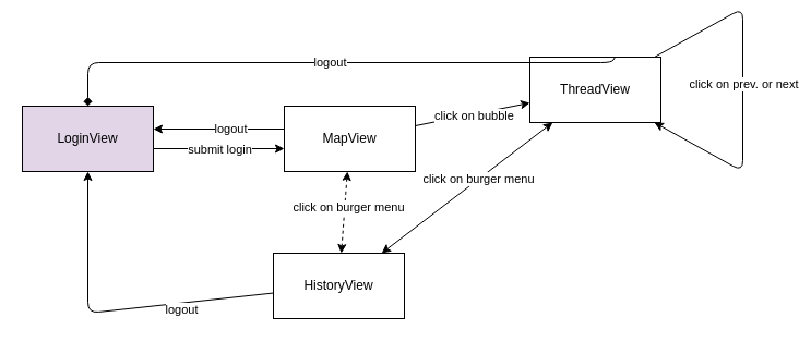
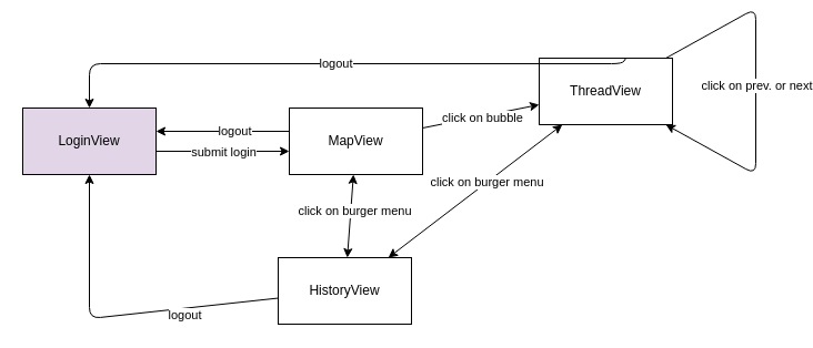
  <mxCell id="0" />
  <mxCell id="1" parent="0" />
  <mxCell id="2" value="MapView" style="rounded=0;whiteSpace=wrap;html=1;" parent="1" vertex="1"><mxGeometry x="260" y="65" width="120" height="60" as="geometry" /></mxCell>
  <mxCell id="3" value="ThreadView" style="rounded=0;whiteSpace=wrap;html=1;" parent="1" vertex="1"><mxGeometry x="485" y="20" width="120" height="60" as="geometry" /></mxCell>
  <mxCell id="4" value="HistoryView" style="rounded=0;whiteSpace=wrap;html=1;" parent="1" vertex="1"><mxGeometry x="250" y="200" width="120" height="60" as="geometry" /></mxCell>
  <mxCell id="5" value="LoginView" style="rounded=0;whiteSpace=wrap;html=1;fillColor=#e1d5e7;" parent="1" vertex="1"><mxGeometry x="20" y="65" width="120" height="60" as="geometry" /></mxCell>
  <mxCell id="6" value="" style="endArrow=classic;html=1;" parent="1" edge="1"><mxGeometry width="50" height="50" relative="1" as="geometry"><mxPoint x="140" y="104" as="sourcePoint" /><mxPoint x="260" y="104" as="targetPoint" /></mxGeometry></mxCell>
  <mxCell id="7" value="&lt;div&gt;submit login&lt;/div&gt;" style="edgeLabel;html=1;align=center;verticalAlign=middle;resizable=0;points=[];" parent="6" vertex="1" connectable="0"><mxGeometry x="-0.08" y="-2" relative="1" as="geometry"><mxPoint x="5" y="-2" as="offset" /></mxGeometry></mxCell>
  <mxCell id="8" value="" style="endArrow=classic;html=1;" parent="1" source="2" target="3" edge="1"><mxGeometry width="50" height="50" relative="1" as="geometry"><mxPoint x="410" y="195" as="sourcePoint" /><mxPoint x="530" y="195" as="targetPoint" /></mxGeometry></mxCell>
  <mxCell id="9" value="&lt;div&gt;click on bubble&lt;/div&gt;" style="edgeLabel;html=1;align=center;verticalAlign=middle;resizable=0;points=[];" parent="8" vertex="1" connectable="0"><mxGeometry x="-0.08" y="-2" relative="1" as="geometry"><mxPoint x="5" y="-2" as="offset" /></mxGeometry></mxCell>
- <mxCell id="10" value="" style="endArrow=classic;html=1;startArrow=classic;startFill=1;dashed=1;" parent="1" source="2" target="4" edge="1"><mxGeometry width="50" height="50" relative="1" as="geometry"><mxPoint x="274" y="185" as="sourcePoint" /><mxPoint x="394" y="185" as="targetPoint" /></mxGeometry></mxCell>
+ <mxCell id="10" value="" style="endArrow=classic;html=1;startArrow=classic;startFill=1;" parent="1" source="2" target="4" edge="1"><mxGeometry width="50" height="50" relative="1" as="geometry"><mxPoint x="274" y="185" as="sourcePoint" /><mxPoint x="394" y="185" as="targetPoint" /></mxGeometry></mxCell>
  <mxCell id="11" value="click on burger menu" style="edgeLabel;html=1;align=center;verticalAlign=middle;resizable=0;points=[];" parent="10" vertex="1" connectable="0"><mxGeometry x="-0.08" y="-2" relative="1" as="geometry"><mxPoint x="5" y="-2" as="offset" /></mxGeometry></mxCell>
  <mxCell id="12" value="" style="endArrow=classic;html=1;" parent="1" edge="1"><mxGeometry width="50" height="50" relative="1" as="geometry"><mxPoint x="260" y="86" as="sourcePoint" /><mxPoint x="140" y="86" as="targetPoint" /></mxGeometry></mxCell>
  <mxCell id="13" value="logout" style="edgeLabel;html=1;align=center;verticalAlign=middle;resizable=0;points=[];" parent="12" vertex="1" connectable="0"><mxGeometry x="-0.08" y="-2" relative="1" as="geometry"><mxPoint x="5" y="1" as="offset" /></mxGeometry></mxCell>
  <mxCell id="14" value="" style="endArrow=classic;html=1;startArrow=classic;startFill=1;" parent="1" source="3" target="4" edge="1"><mxGeometry width="50" height="50" relative="1" as="geometry"><mxPoint x="620" y="205" as="sourcePoint" /><mxPoint x="620" y="305" as="targetPoint" /></mxGeometry></mxCell>
  <mxCell id="15" value="click on burger menu" style="edgeLabel;html=1;align=center;verticalAlign=middle;resizable=0;points=[];" parent="14" vertex="1" connectable="0"><mxGeometry x="-0.08" y="-2" relative="1" as="geometry"><mxPoint x="5" y="-2" as="offset" /></mxGeometry></mxCell>
- <mxCell id="16" value="" style="endArrow=diamond;html=1;" parent="1" source="3" target="5" edge="1"><mxGeometry width="50" height="50" relative="1" as="geometry"><mxPoint x="380" y="5" as="sourcePoint" /><mxPoint x="80" y="25" as="targetPoint" /><Array as="points"><mxPoint x="560" y="25" /><mxPoint x="80" y="25" /></Array></mxGeometry></mxCell>
+ <mxCell id="16" value="" style="endArrow=classic;html=1;" parent="1" source="3" target="5" edge="1"><mxGeometry width="50" height="50" relative="1" as="geometry"><mxPoint x="380" y="5" as="sourcePoint" /><mxPoint x="80" y="25" as="targetPoint" /><Array as="points"><mxPoint x="560" y="25" /><mxPoint x="80" y="25" /></Array></mxGeometry></mxCell>
  <mxCell id="17" value="logout" style="edgeLabel;html=1;align=center;verticalAlign=middle;resizable=0;points=[];" parent="16" vertex="1" connectable="0"><mxGeometry x="-0.08" y="-2" relative="1" as="geometry"><mxPoint x="-22" y="1" as="offset" /></mxGeometry></mxCell>
  <mxCell id="18" value="" style="endArrow=classic;html=1;" parent="1" source="4" target="5" edge="1"><mxGeometry width="50" height="50" relative="1" as="geometry"><mxPoint x="230" y="254.71" as="sourcePoint" /><mxPoint x="110" y="254.71" as="targetPoint" /><Array as="points"><mxPoint x="80" y="255" /></Array></mxGeometry></mxCell>
  <mxCell id="19" value="logout" style="edgeLabel;html=1;align=center;verticalAlign=middle;resizable=0;points=[];" parent="18" vertex="1" connectable="0"><mxGeometry x="-0.08" y="-2" relative="1" as="geometry"><mxPoint x="53" y="2" as="offset" /></mxGeometry></mxCell>
  <mxCell id="20" value="" style="endArrow=classic;html=1;" parent="1" source="3" target="3" edge="1"><mxGeometry width="50" height="50" relative="1" as="geometry"><mxPoint x="630" y="5" as="sourcePoint" /><mxPoint x="750" y="5" as="targetPoint" /><Array as="points"><mxPoint x="680" y="125" /></Array></mxGeometry></mxCell>
  <mxCell id="21" value="click on prev. or next" style="edgeLabel;html=1;align=center;verticalAlign=middle;resizable=0;points=[];" parent="20" vertex="1" connectable="0"><mxGeometry x="-0.08" y="-2" relative="1" as="geometry"><mxPoint x="2" y="8" as="offset" /></mxGeometry></mxCell>
